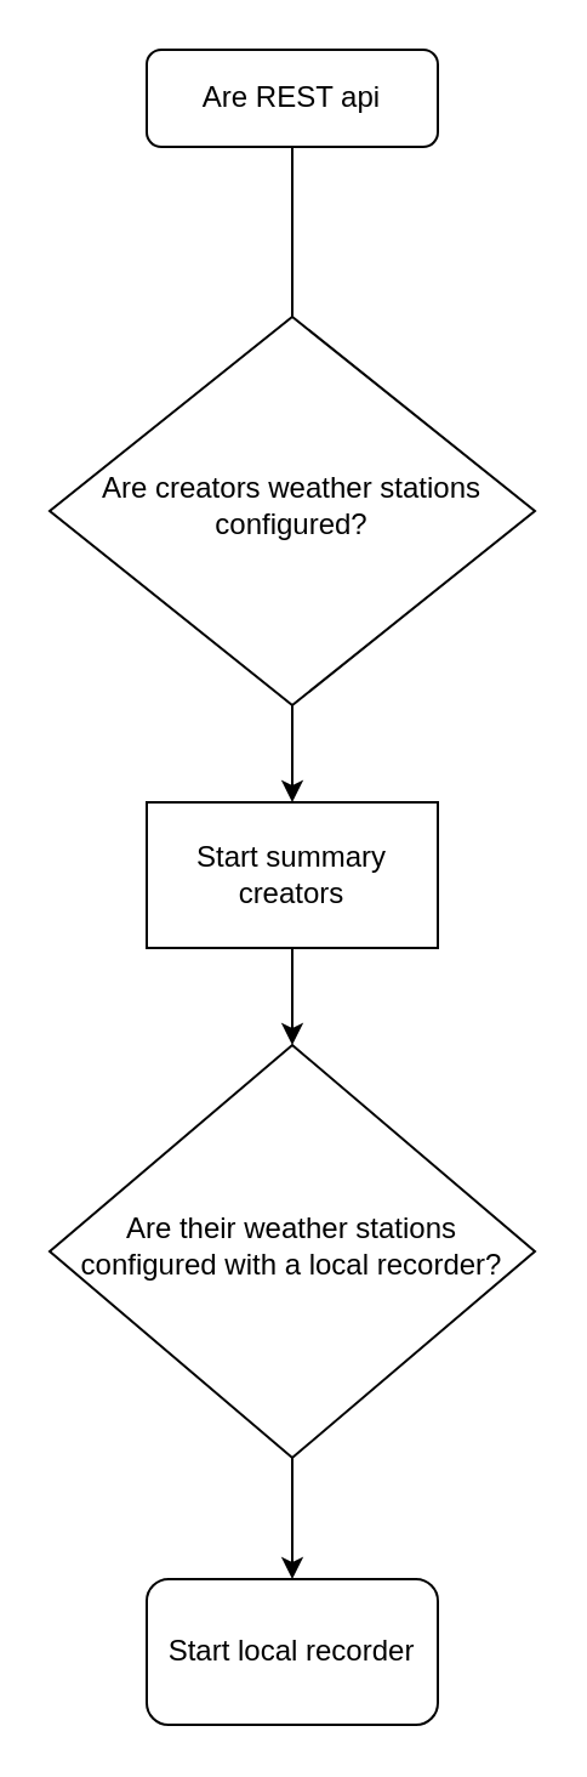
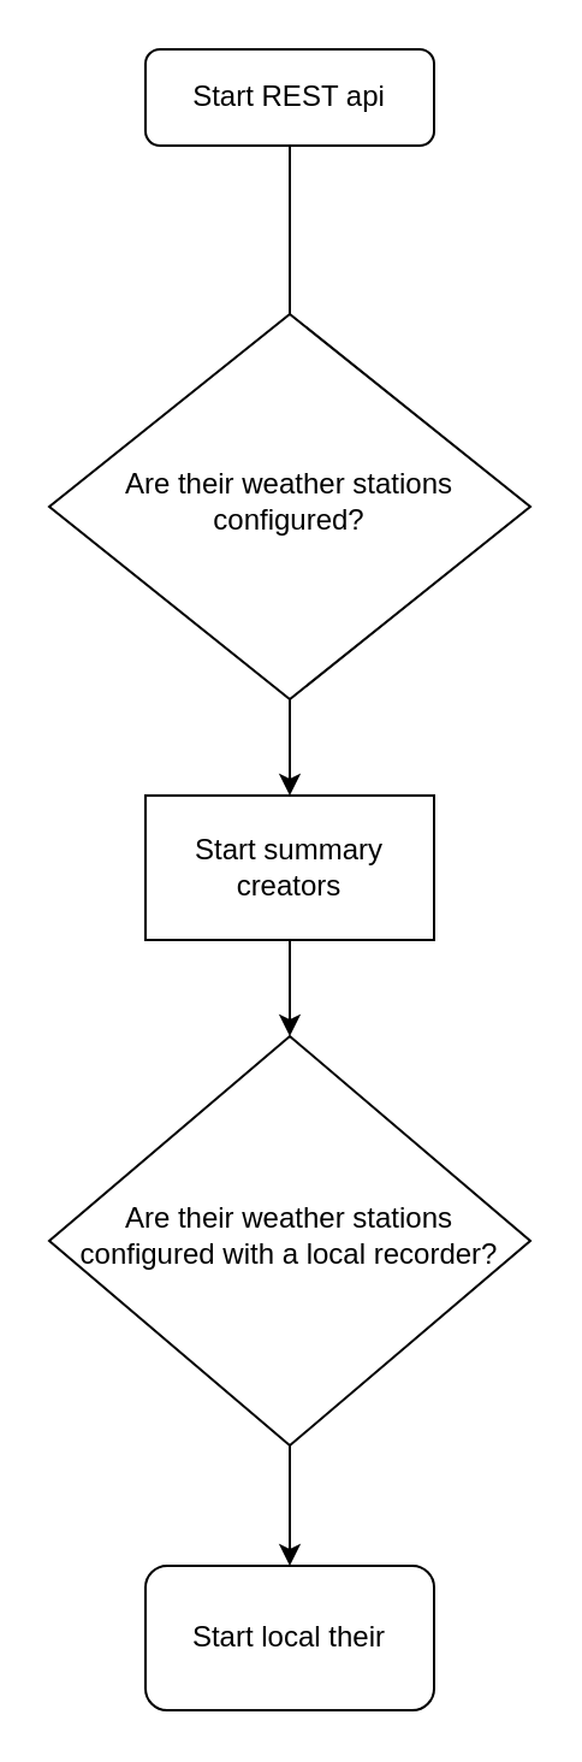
  <mxCell id="0" />
  <mxCell id="1" parent="0" />
  <mxCell id="2" value="" style="rounded=0;html=1;jettySize=auto;orthogonalLoop=1;fontSize=11;endArrow=none;endFill=0;endSize=8;strokeWidth=1;shadow=0;labelBackgroundColor=none;edgeStyle=orthogonalEdgeStyle;" edge="1" parent="1" source="3" target="5"><mxGeometry relative="1" as="geometry" /></mxCell>
- <mxCell id="3" value="Are REST api" style="rounded=1;whiteSpace=wrap;html=1;fontSize=12;glass=0;strokeWidth=1;shadow=0;" vertex="1" parent="1"><mxGeometry x="60" y="20" width="120" height="40" as="geometry" /></mxCell>
+ <mxCell id="3" value="Start REST api" style="rounded=1;whiteSpace=wrap;html=1;fontSize=12;glass=0;strokeWidth=1;shadow=0;" vertex="1" parent="1"><mxGeometry x="60" y="20" width="120" height="40" as="geometry" /></mxCell>
  <mxCell id="4" style="edgeStyle=orthogonalEdgeStyle;rounded=0;orthogonalLoop=1;jettySize=auto;html=1;exitX=0.5;exitY=1;exitDx=0;exitDy=0;" edge="1" parent="1" source="5" target="7"><mxGeometry relative="1" as="geometry" /></mxCell>
- <mxCell id="5" value="Are creators weather stations configured?" style="rhombus;whiteSpace=wrap;html=1;shadow=0;fontFamily=Helvetica;fontSize=12;align=center;strokeWidth=1;spacing=6;spacingTop=-4;" vertex="1" parent="1"><mxGeometry x="20" y="130" width="200" height="160" as="geometry" /></mxCell>
+ <mxCell id="5" value="Are their weather stations configured?" style="rhombus;whiteSpace=wrap;html=1;shadow=0;fontFamily=Helvetica;fontSize=12;align=center;strokeWidth=1;spacing=6;spacingTop=-4;" vertex="1" parent="1"><mxGeometry x="20" y="130" width="200" height="160" as="geometry" /></mxCell>
  <mxCell id="6" style="edgeStyle=orthogonalEdgeStyle;rounded=0;orthogonalLoop=1;jettySize=auto;html=1;exitX=0.5;exitY=1;exitDx=0;exitDy=0;entryX=0.5;entryY=0;entryDx=0;entryDy=0;" edge="1" parent="1" source="7" target="9"><mxGeometry relative="1" as="geometry" /></mxCell>
  <mxCell id="7" value="Start summary creators" style="whiteSpace=wrap;html=1;rounded=0;" vertex="1" parent="1"><mxGeometry x="60" y="330" width="120" height="60" as="geometry" /></mxCell>
  <mxCell id="8" style="edgeStyle=orthogonalEdgeStyle;rounded=0;orthogonalLoop=1;jettySize=auto;html=1;entryX=0.5;entryY=0;entryDx=0;entryDy=0;" edge="1" parent="1" source="9" target="10"><mxGeometry relative="1" as="geometry" /></mxCell>
  <mxCell id="9" value="Are their weather stations configured with a local recorder?" style="rhombus;whiteSpace=wrap;html=1;shadow=0;fontFamily=Helvetica;fontSize=12;align=center;strokeWidth=1;spacing=6;spacingTop=-4;" vertex="1" parent="1"><mxGeometry x="20" y="430" width="200" height="170" as="geometry" /></mxCell>
- <mxCell id="10" value="Start local recorder" style="rounded=1;whiteSpace=wrap;html=1;" vertex="1" parent="1"><mxGeometry x="60" y="650" width="120" height="60" as="geometry" /></mxCell>
+ <mxCell id="10" value="Start local their" style="rounded=1;whiteSpace=wrap;html=1;" vertex="1" parent="1"><mxGeometry x="60" y="650" width="120" height="60" as="geometry" /></mxCell>
